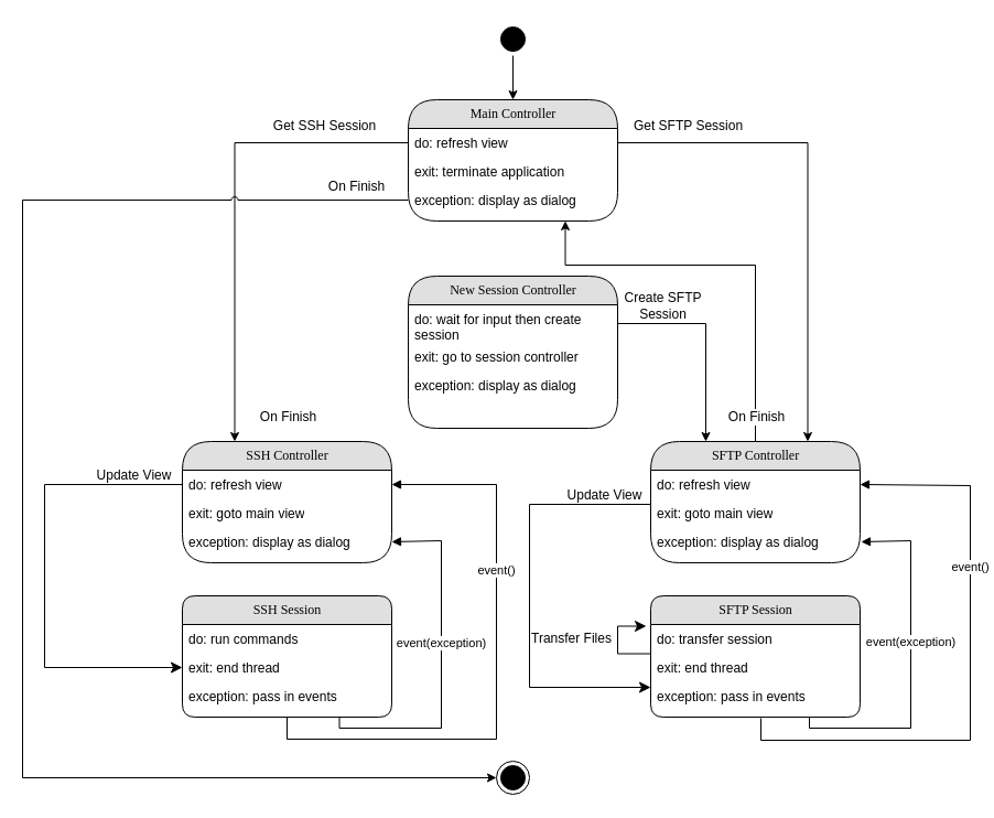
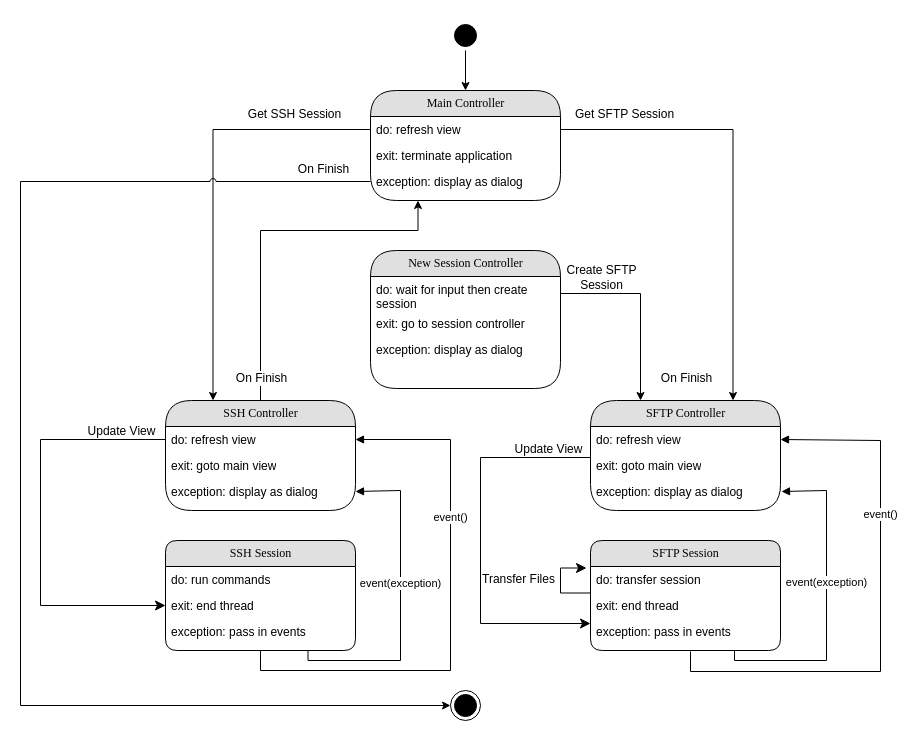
  <mxCell id="0" />
  <mxCell id="1" parent="0" />
  <mxCell id="2" value="&lt;div&gt;SSH Session&lt;/div&gt;" style="swimlane;html=1;fontStyle=0;childLayout=stackLayout;horizontal=1;startSize=26;fillColor=#e0e0e0;horizontalStack=0;resizeParent=1;resizeLast=0;collapsible=1;marginBottom=0;swimlaneFillColor=#ffffff;align=center;rounded=1;shadow=0;comic=0;labelBackgroundColor=none;strokeWidth=1;fontFamily=Verdana;fontSize=12" parent="1" vertex="1"><mxGeometry x="165" y="540" width="190" height="110" as="geometry" /></mxCell>
  <mxCell id="3" value="do: run commands " style="text;html=1;strokeColor=none;fillColor=none;spacingLeft=4;spacingRight=4;whiteSpace=wrap;overflow=hidden;rotatable=0;points=[[0,0.5],[1,0.5]];portConstraint=eastwest;" parent="2" vertex="1"><mxGeometry y="26" width="190" height="26" as="geometry" /></mxCell>
  <mxCell id="4" value="exit: end thread" style="text;html=1;strokeColor=none;fillColor=none;spacingLeft=4;spacingRight=4;whiteSpace=wrap;overflow=hidden;rotatable=0;points=[[0,0.5],[1,0.5]];portConstraint=eastwest;" vertex="1" parent="2"><mxGeometry y="52" width="190" height="26" as="geometry" /></mxCell>
  <mxCell id="5" value="exception: pass in events" style="text;html=1;strokeColor=none;fillColor=none;spacingLeft=4;spacingRight=4;whiteSpace=wrap;overflow=hidden;rotatable=0;points=[[0,0.5],[1,0.5]];portConstraint=eastwest;" vertex="1" parent="2"><mxGeometry y="78" width="190" height="26" as="geometry" /></mxCell>
  <mxCell id="6" value="&lt;div&gt;SFTP Session&lt;/div&gt;" style="swimlane;html=1;fontStyle=0;childLayout=stackLayout;horizontal=1;startSize=26;fillColor=#e0e0e0;horizontalStack=0;resizeParent=1;resizeLast=0;collapsible=1;marginBottom=0;swimlaneFillColor=#ffffff;align=center;rounded=1;shadow=0;comic=0;labelBackgroundColor=none;strokeWidth=1;fontFamily=Verdana;fontSize=12" vertex="1" parent="1"><mxGeometry x="590" y="540" width="190" height="110" as="geometry" /></mxCell>
  <mxCell id="7" value="do: transfer session" style="text;html=1;strokeColor=none;fillColor=none;spacingLeft=4;spacingRight=4;whiteSpace=wrap;overflow=hidden;rotatable=0;points=[[0,0.5],[1,0.5]];portConstraint=eastwest;" vertex="1" parent="6"><mxGeometry y="26" width="190" height="26" as="geometry" /></mxCell>
  <mxCell id="8" value="exit: end thread" style="text;html=1;strokeColor=none;fillColor=none;spacingLeft=4;spacingRight=4;whiteSpace=wrap;overflow=hidden;rotatable=0;points=[[0,0.5],[1,0.5]];portConstraint=eastwest;" vertex="1" parent="6"><mxGeometry y="52" width="190" height="26" as="geometry" /></mxCell>
  <mxCell id="9" value="exception: pass in events" style="text;html=1;strokeColor=none;fillColor=none;spacingLeft=4;spacingRight=4;whiteSpace=wrap;overflow=hidden;rotatable=0;points=[[0,0.5],[1,0.5]];portConstraint=eastwest;" vertex="1" parent="6"><mxGeometry y="78" width="190" height="26" as="geometry" /></mxCell>
  <mxCell id="10" value="SSH Controller" style="swimlane;html=1;fontStyle=0;childLayout=stackLayout;horizontal=1;startSize=26;fillColor=#e0e0e0;horizontalStack=0;resizeParent=1;resizeLast=0;collapsible=1;marginBottom=0;swimlaneFillColor=#ffffff;align=center;rounded=1;shadow=0;comic=0;labelBackgroundColor=none;strokeWidth=1;fontFamily=Verdana;fontSize=12;arcSize=50;" vertex="1" parent="1"><mxGeometry x="165" y="400" width="190" height="110" as="geometry" /></mxCell>
  <mxCell id="11" value="do: refresh view " style="text;html=1;strokeColor=none;fillColor=none;spacingLeft=4;spacingRight=4;whiteSpace=wrap;overflow=hidden;rotatable=0;points=[[0,0.5],[1,0.5]];portConstraint=eastwest;" vertex="1" parent="10"><mxGeometry y="26" width="190" height="26" as="geometry" /></mxCell>
  <mxCell id="12" value="exit: goto main view" style="text;html=1;strokeColor=none;fillColor=none;spacingLeft=4;spacingRight=4;whiteSpace=wrap;overflow=hidden;rotatable=0;points=[[0,0.5],[1,0.5]];portConstraint=eastwest;" vertex="1" parent="10"><mxGeometry y="52" width="190" height="26" as="geometry" /></mxCell>
  <mxCell id="13" value="exception: display as dialog" style="text;html=1;strokeColor=none;fillColor=none;spacingLeft=4;spacingRight=4;whiteSpace=wrap;overflow=hidden;rotatable=0;points=[[0,0.5],[1,0.5]];portConstraint=eastwest;" vertex="1" parent="10"><mxGeometry y="78" width="190" height="26" as="geometry" /></mxCell>
  <mxCell id="14" value="" style="ellipse;html=1;shape=startState;fillColor=#000000;strokeColor=#000000;rounded=1;shadow=0;" vertex="1" parent="1"><mxGeometry x="450" y="20" width="30" height="30" as="geometry" /></mxCell>
  <mxCell id="15" style="edgeStyle=orthogonalEdgeStyle;html=1;exitX=0;exitY=0.5;labelBackgroundColor=none;startFill=0;startSize=8;endFill=1;endSize=8;fontFamily=Verdana;fontSize=12;rounded=0;exitDx=0;exitDy=0;entryX=-0.021;entryY=0.127;entryDx=0;entryDy=0;entryPerimeter=0;" edge="1" parent="1"><mxGeometry relative="1" as="geometry"><mxPoint x="590" y="592.5" as="sourcePoint" /><mxPoint x="586" y="567.5" as="targetPoint" /><Array as="points"><mxPoint x="560" y="592.5" /><mxPoint x="560" y="567.5" /></Array></mxGeometry></mxCell>
  <mxCell id="16" value="Transfer Files" style="text;html=1;" vertex="1" parent="1"><mxGeometry x="480" y="565" width="120" height="30" as="geometry" /></mxCell>
  <mxCell id="17" value="&lt;div&gt;event(exception)&lt;/div&gt;" style="html=1;verticalAlign=bottom;endArrow=block;strokeColor=#000000;exitX=0.75;exitY=1;exitDx=0;exitDy=0;edgeStyle=orthogonalEdgeStyle;rounded=0;entryX=1;entryY=0.5;entryDx=0;entryDy=0;" edge="1" parent="1" source="2" target="13"><mxGeometry x="0.077" width="80" relative="1" as="geometry"><mxPoint x="330" y="220" as="sourcePoint" /><mxPoint x="410" y="520" as="targetPoint" /><Array as="points"><mxPoint x="308" y="660" /><mxPoint x="400" y="660" /><mxPoint x="400" y="490" /></Array><mxPoint as="offset" /></mxGeometry></mxCell>
  <mxCell id="18" style="edgeStyle=orthogonalEdgeStyle;html=1;exitX=0;exitY=0.5;labelBackgroundColor=none;startFill=0;startSize=8;endFill=1;endSize=8;fontFamily=Verdana;fontSize=12;rounded=0;exitDx=0;exitDy=0;entryX=0;entryY=0.5;entryDx=0;entryDy=0;" edge="1" parent="1" source="11" target="4"><mxGeometry relative="1" as="geometry"><mxPoint x="560" y="520" as="sourcePoint" /><mxPoint x="270" y="360" as="targetPoint" /><Array as="points"><mxPoint x="40" y="439" /><mxPoint x="40" y="605" /></Array></mxGeometry></mxCell>
  <mxCell id="19" value="Update View" style="text;html=1;align=center;verticalAlign=middle;resizable=0;points=[];;labelBackgroundColor=#ffffff;" vertex="1" connectable="0" parent="18"><mxGeometry x="-0.88" relative="1" as="geometry"><mxPoint x="-20" y="-9" as="offset" /></mxGeometry></mxCell>
  <mxCell id="20" value="&lt;div&gt;event()&lt;/div&gt;" style="html=1;verticalAlign=bottom;endArrow=block;strokeColor=#000000;exitX=0.5;exitY=1;exitDx=0;exitDy=0;entryX=1;entryY=0.5;entryDx=0;entryDy=0;edgeStyle=orthogonalEdgeStyle;rounded=0;" edge="1" parent="1" source="2" target="11"><mxGeometry x="0.322" width="80" relative="1" as="geometry"><mxPoint x="303" y="160" as="sourcePoint" /><mxPoint x="415" y="300" as="targetPoint" /><mxPoint as="offset" /><Array as="points"><mxPoint x="260" y="670" /><mxPoint x="450" y="670" /><mxPoint x="450" y="439" /></Array></mxGeometry></mxCell>
  <mxCell id="21" value="SFTP Controller" style="swimlane;html=1;fontStyle=0;childLayout=stackLayout;horizontal=1;startSize=26;fillColor=#e0e0e0;horizontalStack=0;resizeParent=1;resizeLast=0;collapsible=1;marginBottom=0;swimlaneFillColor=#ffffff;align=center;rounded=1;shadow=0;comic=0;labelBackgroundColor=none;strokeWidth=1;fontFamily=Verdana;fontSize=12;arcSize=50;" vertex="1" parent="1"><mxGeometry x="590" y="400" width="190" height="110" as="geometry" /></mxCell>
  <mxCell id="22" value="do: refresh view " style="text;html=1;strokeColor=none;fillColor=none;spacingLeft=4;spacingRight=4;whiteSpace=wrap;overflow=hidden;rotatable=0;points=[[0,0.5],[1,0.5]];portConstraint=eastwest;" vertex="1" parent="21"><mxGeometry y="26" width="190" height="26" as="geometry" /></mxCell>
  <mxCell id="23" value="exit: goto main view" style="text;html=1;strokeColor=none;fillColor=none;spacingLeft=4;spacingRight=4;whiteSpace=wrap;overflow=hidden;rotatable=0;points=[[0,0.5],[1,0.5]];portConstraint=eastwest;" vertex="1" parent="21"><mxGeometry y="52" width="190" height="26" as="geometry" /></mxCell>
  <mxCell id="24" value="exception: display as dialog" style="text;html=1;strokeColor=none;fillColor=none;spacingLeft=4;spacingRight=4;whiteSpace=wrap;overflow=hidden;rotatable=0;points=[[0,0.5],[1,0.5]];portConstraint=eastwest;" vertex="1" parent="21"><mxGeometry y="78" width="190" height="26" as="geometry" /></mxCell>
  <mxCell id="25" value="&lt;div&gt;event()&lt;/div&gt;" style="html=1;verticalAlign=bottom;endArrow=block;strokeColor=#000000;entryX=1;entryY=0.5;entryDx=0;entryDy=0;edgeStyle=orthogonalEdgeStyle;rounded=0;" edge="1" parent="1" target="22"><mxGeometry x="0.322" width="80" relative="1" as="geometry"><mxPoint x="690" y="651" as="sourcePoint" /><mxPoint x="785" y="440" as="targetPoint" /><mxPoint as="offset" /><Array as="points"><mxPoint x="690" y="671" /><mxPoint x="880" y="671" /><mxPoint x="880" y="440" /></Array></mxGeometry></mxCell>
  <mxCell id="26" value="&lt;div&gt;event(exception)&lt;/div&gt;" style="html=1;verticalAlign=bottom;endArrow=block;strokeColor=#000000;exitX=0.75;exitY=1;exitDx=0;exitDy=0;edgeStyle=orthogonalEdgeStyle;rounded=0;entryX=1;entryY=0.5;entryDx=0;entryDy=0;" edge="1" parent="1"><mxGeometry x="0.077" width="80" relative="1" as="geometry"><mxPoint x="734" y="650" as="sourcePoint" /><mxPoint x="781" y="491" as="targetPoint" /><Array as="points"><mxPoint x="734" y="660" /><mxPoint x="826" y="660" /><mxPoint x="826" y="490" /></Array><mxPoint as="offset" /></mxGeometry></mxCell>
  <mxCell id="27" style="edgeStyle=orthogonalEdgeStyle;html=1;exitX=0;exitY=0.5;labelBackgroundColor=none;startFill=0;startSize=8;endFill=1;endSize=8;fontFamily=Verdana;fontSize=12;rounded=0;exitDx=0;exitDy=0;entryX=0;entryY=0.5;entryDx=0;entryDy=0;" edge="1" parent="1"><mxGeometry relative="1" as="geometry"><mxPoint x="590" y="457" as="sourcePoint" /><mxPoint x="590" y="623" as="targetPoint" /><Array as="points"><mxPoint x="480" y="457" /><mxPoint x="480" y="623" /></Array></mxGeometry></mxCell>
  <mxCell id="28" value="Update View" style="text;html=1;align=center;verticalAlign=middle;resizable=0;points=[];;labelBackgroundColor=#ffffff;" vertex="1" connectable="0" parent="27"><mxGeometry x="-0.88" relative="1" as="geometry"><mxPoint x="-20" y="-9" as="offset" /></mxGeometry></mxCell>
  <mxCell id="29" value="New Session Controller" style="swimlane;html=1;fontStyle=0;childLayout=stackLayout;horizontal=1;startSize=26;fillColor=#e0e0e0;horizontalStack=0;resizeParent=1;resizeLast=0;collapsible=1;marginBottom=0;swimlaneFillColor=#ffffff;align=center;rounded=1;shadow=0;comic=0;labelBackgroundColor=none;strokeWidth=1;fontFamily=Verdana;fontSize=12;arcSize=50;" vertex="1" parent="1"><mxGeometry x="370" y="250" width="190" height="138" as="geometry" /></mxCell>
  <mxCell id="30" value="do: wait for input then create session" style="text;html=1;strokeColor=none;fillColor=none;spacingLeft=4;spacingRight=4;whiteSpace=wrap;overflow=hidden;rotatable=0;points=[[0,0.5],[1,0.5]];portConstraint=eastwest;" vertex="1" parent="29"><mxGeometry y="26" width="190" height="34" as="geometry" /></mxCell>
  <mxCell id="31" value="exit: go to session controller" style="text;html=1;strokeColor=none;fillColor=none;spacingLeft=4;spacingRight=4;whiteSpace=wrap;overflow=hidden;rotatable=0;points=[[0,0.5],[1,0.5]];portConstraint=eastwest;" vertex="1" parent="29"><mxGeometry y="60" width="190" height="26" as="geometry" /></mxCell>
  <mxCell id="32" value="exception: display as dialog" style="text;html=1;strokeColor=none;fillColor=none;spacingLeft=4;spacingRight=4;whiteSpace=wrap;overflow=hidden;rotatable=0;points=[[0,0.5],[1,0.5]];portConstraint=eastwest;" vertex="1" parent="29"><mxGeometry y="86" width="190" height="26" as="geometry" /></mxCell>
  <mxCell id="33" value="Main Controller" style="swimlane;html=1;fontStyle=0;childLayout=stackLayout;horizontal=1;startSize=26;fillColor=#e0e0e0;horizontalStack=0;resizeParent=1;resizeLast=0;collapsible=1;marginBottom=0;swimlaneFillColor=#ffffff;align=center;rounded=1;shadow=0;comic=0;labelBackgroundColor=none;strokeWidth=1;fontFamily=Verdana;fontSize=12;arcSize=50;" vertex="1" parent="1"><mxGeometry x="370" y="90" width="190" height="110" as="geometry" /></mxCell>
  <mxCell id="34" value="do: refresh view " style="text;html=1;strokeColor=none;fillColor=none;spacingLeft=4;spacingRight=4;whiteSpace=wrap;overflow=hidden;rotatable=0;points=[[0,0.5],[1,0.5]];portConstraint=eastwest;" vertex="1" parent="33"><mxGeometry y="26" width="190" height="26" as="geometry" /></mxCell>
  <mxCell id="35" value="exit: terminate application" style="text;html=1;strokeColor=none;fillColor=none;spacingLeft=4;spacingRight=4;whiteSpace=wrap;overflow=hidden;rotatable=0;points=[[0,0.5],[1,0.5]];portConstraint=eastwest;" vertex="1" parent="33"><mxGeometry y="52" width="190" height="26" as="geometry" /></mxCell>
  <mxCell id="36" value="exception: display as dialog" style="text;html=1;strokeColor=none;fillColor=none;spacingLeft=4;spacingRight=4;whiteSpace=wrap;overflow=hidden;rotatable=0;points=[[0,0.5],[1,0.5]];portConstraint=eastwest;" vertex="1" parent="33"><mxGeometry y="78" width="190" height="26" as="geometry" /></mxCell>
  <mxCell id="37" value="" style="endArrow=classic;html=1;strokeColor=#000000;exitX=1;exitY=0.5;exitDx=0;exitDy=0;edgeStyle=orthogonalEdgeStyle;rounded=0;" edge="1" parent="1" source="30"><mxGeometry width="50" height="50" relative="1" as="geometry"><mxPoint x="380" y="263" as="sourcePoint" /><mxPoint x="640" y="400" as="targetPoint" /><Array as="points"><mxPoint x="640" y="293" /><mxPoint x="640" y="400" /></Array></mxGeometry></mxCell>
  <mxCell id="38" value="&lt;div&gt;Create SFTP &lt;br&gt;&lt;/div&gt;&lt;div&gt;Session&lt;/div&gt;" style="text;html=1;align=center;verticalAlign=middle;resizable=0;points=[];;labelBackgroundColor=#ffffff;" vertex="1" connectable="0" parent="37"><mxGeometry x="-0.323" relative="1" as="geometry"><mxPoint x="-23" y="-17" as="offset" /></mxGeometry></mxCell>
  <mxCell id="39" value="" style="endArrow=classic;html=1;strokeColor=#000000;exitX=0;exitY=0.5;exitDx=0;exitDy=0;entryX=0.25;entryY=0;entryDx=0;entryDy=0;edgeStyle=orthogonalEdgeStyle;rounded=0;" edge="1" parent="1" source="34" target="10"><mxGeometry width="50" height="50" relative="1" as="geometry"><mxPoint x="200" y="130" as="sourcePoint" /><mxPoint x="250" y="80" as="targetPoint" /></mxGeometry></mxCell>
  <mxCell id="40" value="" style="endArrow=classic;html=1;strokeColor=#000000;exitX=1;exitY=0.5;exitDx=0;exitDy=0;entryX=0.75;entryY=0;entryDx=0;entryDy=0;edgeStyle=orthogonalEdgeStyle;rounded=0;" edge="1" parent="1" source="34" target="21"><mxGeometry width="50" height="50" relative="1" as="geometry"><mxPoint x="887" y="129" as="sourcePoint" /><mxPoint x="730" y="400" as="targetPoint" /></mxGeometry></mxCell>
  <mxCell id="41" value="Get SSH Session" style="text;html=1;align=center;verticalAlign=middle;resizable=0;points=[];;labelBackgroundColor=#ffffff;" vertex="1" connectable="0" parent="1"><mxGeometry x="280" y="130" as="geometry"><mxPoint x="13" y="-17" as="offset" /></mxGeometry></mxCell>
  <mxCell id="42" value="Get SFTP Session" style="text;html=1;align=center;verticalAlign=middle;resizable=0;points=[];;labelBackgroundColor=#ffffff;" vertex="1" connectable="0" parent="1"><mxGeometry x="610" y="130" as="geometry"><mxPoint x="13" y="-17" as="offset" /></mxGeometry></mxCell>
  <mxCell id="43" value="" style="endArrow=classic;html=1;strokeColor=#000000;exitX=0.5;exitY=1;exitDx=0;exitDy=0;entryX=0.5;entryY=0;entryDx=0;entryDy=0;" edge="1" parent="1" source="14" target="33"><mxGeometry width="50" height="50" relative="1" as="geometry"><mxPoint x="460" y="50" as="sourcePoint" /><mxPoint x="510" y="0" as="targetPoint" /></mxGeometry></mxCell>
  <mxCell id="44" value="" style="ellipse;html=1;shape=endState;fillColor=#000000;strokeColor=#030000;rounded=1;shadow=0;" vertex="1" parent="1"><mxGeometry x="450" y="690" width="30" height="30" as="geometry" /></mxCell>
  <mxCell id="45" value="" style="endArrow=classic;html=1;strokeColor=#000000;exitX=0;exitY=0.5;exitDx=0;exitDy=0;rounded=0;edgeStyle=orthogonalEdgeStyle;jumpStyle=arc;" edge="1" parent="1" source="36" target="44"><mxGeometry width="50" height="50" relative="1" as="geometry"><mxPoint x="280" y="200" as="sourcePoint" /><mxPoint x="330" y="150" as="targetPoint" /><Array as="points"><mxPoint x="20" y="181" /><mxPoint x="20" y="705" /></Array></mxGeometry></mxCell>
  <mxCell id="46" value="On Finish" style="text;html=1;align=center;verticalAlign=middle;resizable=0;points=[];;labelBackgroundColor=#ffffff;" vertex="1" connectable="0" parent="45"><mxGeometry x="-0.926" y="-2" relative="1" as="geometry"><mxPoint y="-11" as="offset" /></mxGeometry></mxCell>
+ <mxCell id="47" value="" style="endArrow=classic;html=1;strokeColor=#000000;exitX=0.5;exitY=0;exitDx=0;exitDy=0;entryX=0.25;entryY=1;entryDx=0;entryDy=0;edgeStyle=orthogonalEdgeStyle;rounded=0;" edge="1" parent="1" source="10" target="33"><mxGeometry width="50" height="50" relative="1" as="geometry"><mxPoint x="235" y="360" as="sourcePoint" /><mxPoint x="285" y="310" as="targetPoint" /><Array as="points"><mxPoint x="260" y="230" /><mxPoint x="418" y="230" /></Array></mxGeometry></mxCell>
  <mxCell id="48" value="On Finish" style="text;html=1;align=center;verticalAlign=middle;resizable=0;points=[];;labelBackgroundColor=#ffffff;" vertex="1" connectable="0" parent="1"><mxGeometry x="260" y="388" as="geometry"><mxPoint y="-11" as="offset" /></mxGeometry></mxCell>
- <mxCell id="49" value="" style="endArrow=classic;html=1;strokeColor=#000000;exitX=0.5;exitY=0;exitDx=0;exitDy=0;entryX=0.75;entryY=1;entryDx=0;entryDy=0;edgeStyle=orthogonalEdgeStyle;rounded=0;" edge="1" parent="1" source="21" target="33"><mxGeometry width="50" height="50" relative="1" as="geometry"><mxPoint x="270" y="410" as="sourcePoint" /><mxPoint x="428" y="210" as="targetPoint" /><Array as="points"><mxPoint x="685" y="240" /><mxPoint x="513" y="240" /></Array></mxGeometry></mxCell>
  <mxCell id="50" value="On Finish" style="text;html=1;align=center;verticalAlign=middle;resizable=0;points=[];;labelBackgroundColor=#ffffff;" vertex="1" connectable="0" parent="1"><mxGeometry x="685" y="388" as="geometry"><mxPoint y="-11" as="offset" /></mxGeometry></mxCell>
